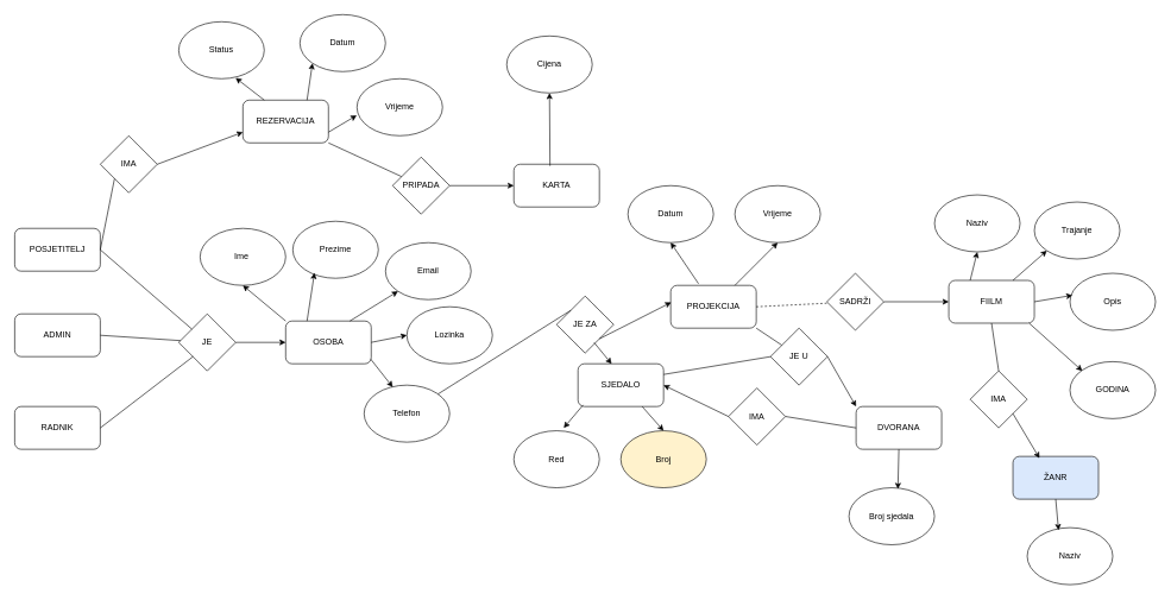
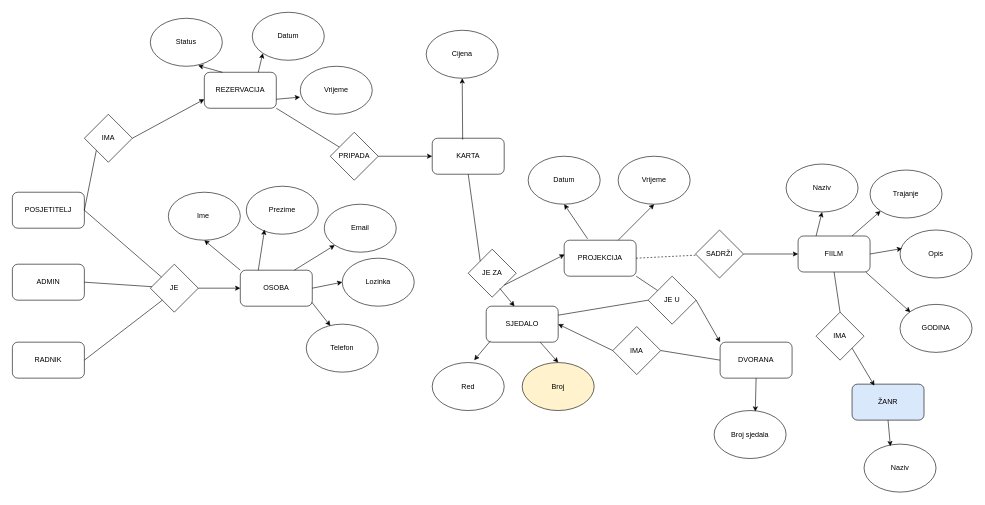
  <mxCell id="0" />
  <mxCell id="1" parent="0" />
  <mxCell id="2" value="OSOBA" style="rounded=1;whiteSpace=wrap;html=1;" parent="1" vertex="1"><mxGeometry x="400" y="450" width="120" height="60" as="geometry" /></mxCell>
- <mxCell id="3" value="REZERVACIJA" style="rounded=1;whiteSpace=wrap;html=1;" parent="1" vertex="1"><mxGeometry x="340" y="140" width="120" height="60" as="geometry" /></mxCell>
+ <mxCell id="3" value="REZERVACIJA" style="rounded=1;whiteSpace=wrap;html=1;" parent="1" vertex="1"><mxGeometry x="340" y="120" width="120" height="60" as="geometry" /></mxCell>
  <mxCell id="4" value="&lt;div&gt;RADNIK&lt;/div&gt;" style="rounded=1;whiteSpace=wrap;html=1;" parent="1" vertex="1"><mxGeometry x="20" y="570" width="120" height="60" as="geometry" /></mxCell>
  <mxCell id="5" value="POSJETITELJ" style="rounded=1;whiteSpace=wrap;html=1;" parent="1" vertex="1"><mxGeometry x="20" y="320" width="120" height="60" as="geometry" /></mxCell>
  <mxCell id="6" value="ADMIN" style="rounded=1;whiteSpace=wrap;html=1;" parent="1" vertex="1"><mxGeometry x="20" y="440" width="120" height="60" as="geometry" /></mxCell>
  <mxCell id="7" value="JE" style="rhombus;whiteSpace=wrap;html=1;" parent="1" vertex="1"><mxGeometry x="250" y="440" width="80" height="80" as="geometry" /></mxCell>
  <mxCell id="8" value="" style="endArrow=none;html=1;rounded=0;exitX=1;exitY=0.5;exitDx=0;exitDy=0;entryX=0;entryY=1;entryDx=0;entryDy=0;" parent="1" source="4" target="7" edge="1"><mxGeometry width="50" height="50" relative="1" as="geometry"><mxPoint x="520" y="490" as="sourcePoint" /><mxPoint x="570" y="440" as="targetPoint" /></mxGeometry></mxCell>
  <mxCell id="9" value="" style="endArrow=none;html=1;rounded=0;exitX=1;exitY=0.5;exitDx=0;exitDy=0;" parent="1" source="6" target="7" edge="1"><mxGeometry width="50" height="50" relative="1" as="geometry"><mxPoint x="150" y="490" as="sourcePoint" /><mxPoint x="200" y="440" as="targetPoint" /></mxGeometry></mxCell>
  <mxCell id="10" value="" style="endArrow=none;html=1;rounded=0;exitX=1;exitY=0.5;exitDx=0;exitDy=0;" parent="1" source="5" target="7" edge="1"><mxGeometry width="50" height="50" relative="1" as="geometry"><mxPoint x="520" y="490" as="sourcePoint" /><mxPoint x="570" y="440" as="targetPoint" /></mxGeometry></mxCell>
  <mxCell id="11" value="" style="endArrow=classic;html=1;rounded=0;exitX=1;exitY=0.5;exitDx=0;exitDy=0;entryX=0;entryY=0.5;entryDx=0;entryDy=0;" parent="1" source="7" target="2" edge="1"><mxGeometry width="50" height="50" relative="1" as="geometry"><mxPoint x="520" y="490" as="sourcePoint" /><mxPoint x="570" y="440" as="targetPoint" /></mxGeometry></mxCell>
  <mxCell id="12" value="" style="endArrow=none;html=1;rounded=0;entryX=0;entryY=1;entryDx=0;entryDy=0;" parent="1" target="13" edge="1"><mxGeometry width="50" height="50" relative="1" as="geometry"><mxPoint x="140" y="350" as="sourcePoint" /><mxPoint x="230" y="310" as="targetPoint" /></mxGeometry></mxCell>
  <mxCell id="13" value="IMA" style="rhombus;whiteSpace=wrap;html=1;" parent="1" vertex="1"><mxGeometry x="140" y="190" width="80" height="80" as="geometry" /></mxCell>
  <mxCell id="14" value="" style="endArrow=classic;html=1;rounded=0;exitX=1;exitY=0.5;exitDx=0;exitDy=0;entryX=0;entryY=0.75;entryDx=0;entryDy=0;" parent="1" source="13" target="3" edge="1"><mxGeometry width="50" height="50" relative="1" as="geometry"><mxPoint x="520" y="490" as="sourcePoint" /><mxPoint x="570" y="440" as="targetPoint" /></mxGeometry></mxCell>
  <mxCell id="15" value="KARTA" style="rounded=1;whiteSpace=wrap;html=1;" parent="1" vertex="1"><mxGeometry x="720" y="230" width="120" height="60" as="geometry" /></mxCell>
  <mxCell id="16" value="PROJEKCIJA" style="rounded=1;whiteSpace=wrap;html=1;" parent="1" vertex="1"><mxGeometry x="940" y="400" width="120" height="60" as="geometry" /></mxCell>
  <mxCell id="17" value="Ime&amp;nbsp;" style="ellipse;whiteSpace=wrap;html=1;" parent="1" vertex="1"><mxGeometry x="280" y="320" width="120" height="80" as="geometry" /></mxCell>
  <mxCell id="18" value="Prezime" style="ellipse;whiteSpace=wrap;html=1;" parent="1" vertex="1"><mxGeometry x="410" y="310" width="120" height="80" as="geometry" /></mxCell>
  <mxCell id="19" value="" style="endArrow=classic;html=1;rounded=0;entryX=0.5;entryY=1;entryDx=0;entryDy=0;exitX=0;exitY=0;exitDx=0;exitDy=0;" parent="1" source="2" target="17" edge="1"><mxGeometry width="50" height="50" relative="1" as="geometry"><mxPoint x="330" y="490" as="sourcePoint" /><mxPoint x="380" y="440" as="targetPoint" /></mxGeometry></mxCell>
  <mxCell id="20" value="" style="endArrow=classic;html=1;rounded=0;entryX=0.253;entryY=0.906;entryDx=0;entryDy=0;exitX=0.25;exitY=0;exitDx=0;exitDy=0;entryPerimeter=0;" parent="1" source="2" target="18" edge="1"><mxGeometry width="50" height="50" relative="1" as="geometry"><mxPoint x="330" y="490" as="sourcePoint" /><mxPoint x="380" y="440" as="targetPoint" /></mxGeometry></mxCell>
  <mxCell id="21" value="Lozinka" style="ellipse;whiteSpace=wrap;html=1;" parent="1" vertex="1"><mxGeometry x="570" y="430" width="120" height="80" as="geometry" /></mxCell>
  <mxCell id="22" value="Email" style="ellipse;whiteSpace=wrap;html=1;" parent="1" vertex="1"><mxGeometry x="540" y="340" width="120" height="80" as="geometry" /></mxCell>
  <mxCell id="23" value="Telefon" style="ellipse;whiteSpace=wrap;html=1;" parent="1" vertex="1"><mxGeometry x="510" y="540" width="120" height="80" as="geometry" /></mxCell>
  <mxCell id="24" value="" style="endArrow=classic;html=1;rounded=0;entryX=0;entryY=1;entryDx=0;entryDy=0;exitX=0.75;exitY=0;exitDx=0;exitDy=0;" parent="1" source="2" target="22" edge="1"><mxGeometry width="50" height="50" relative="1" as="geometry"><mxPoint x="630" y="460" as="sourcePoint" /><mxPoint x="680" y="410" as="targetPoint" /></mxGeometry></mxCell>
  <mxCell id="25" value="" style="endArrow=classic;html=1;rounded=0;entryX=0;entryY=0.5;entryDx=0;entryDy=0;exitX=1;exitY=0.5;exitDx=0;exitDy=0;" parent="1" source="2" target="21" edge="1"><mxGeometry width="50" height="50" relative="1" as="geometry"><mxPoint x="630" y="460" as="sourcePoint" /><mxPoint x="680" y="410" as="targetPoint" /></mxGeometry></mxCell>
  <mxCell id="26" value="" style="endArrow=classic;html=1;rounded=0;exitX=0.994;exitY=0.892;exitDx=0;exitDy=0;exitPerimeter=0;entryX=0.335;entryY=0.035;entryDx=0;entryDy=0;entryPerimeter=0;" parent="1" source="2" target="23" edge="1"><mxGeometry width="50" height="50" relative="1" as="geometry"><mxPoint x="630" y="460" as="sourcePoint" /><mxPoint x="680" y="410" as="targetPoint" /></mxGeometry></mxCell>
  <mxCell id="27" value="Datum" style="ellipse;whiteSpace=wrap;html=1;" parent="1" vertex="1"><mxGeometry x="420" y="20" width="120" height="80" as="geometry" /></mxCell>
  <mxCell id="28" value="Status" style="ellipse;whiteSpace=wrap;html=1;" parent="1" vertex="1"><mxGeometry x="250" y="30" width="120" height="80" as="geometry" /></mxCell>
  <mxCell id="29" value="Vrijeme" style="ellipse;whiteSpace=wrap;html=1;" parent="1" vertex="1"><mxGeometry x="500" width="120" height="80" as="geometry" y="110" /></mxCell>
  <mxCell id="30" value="" style="endArrow=classic;html=1;rounded=0;entryX=-0.003;entryY=0.643;entryDx=0;entryDy=0;entryPerimeter=0;exitX=1;exitY=0.75;exitDx=0;exitDy=0;" parent="1" source="3" target="29" edge="1"><mxGeometry width="50" height="50" relative="1" as="geometry"><mxPoint x="590" y="370" as="sourcePoint" /><mxPoint x="640" y="320" as="targetPoint" /></mxGeometry></mxCell>
  <mxCell id="31" value="" style="endArrow=classic;html=1;rounded=0;entryX=0;entryY=1;entryDx=0;entryDy=0;exitX=0.75;exitY=0;exitDx=0;exitDy=0;" parent="1" source="3" target="27" edge="1"><mxGeometry width="50" height="50" relative="1" as="geometry"><mxPoint x="590" y="370" as="sourcePoint" /><mxPoint x="640" y="320" as="targetPoint" /></mxGeometry></mxCell>
  <mxCell id="32" value="" style="endArrow=classic;html=1;rounded=0;entryX=0.665;entryY=0.985;entryDx=0;entryDy=0;entryPerimeter=0;exitX=0.25;exitY=0;exitDx=0;exitDy=0;" parent="1" source="3" target="28" edge="1"><mxGeometry width="50" height="50" relative="1" as="geometry"><mxPoint x="590" y="370" as="sourcePoint" /><mxPoint x="640" y="320" as="targetPoint" /></mxGeometry></mxCell>
  <mxCell id="33" value="Cijena" style="ellipse;whiteSpace=wrap;html=1;" parent="1" vertex="1"><mxGeometry x="710" y="50" width="120" height="80" as="geometry" /></mxCell>
  <mxCell id="34" value="" style="endArrow=classic;html=1;rounded=0;entryX=0.5;entryY=1;entryDx=0;entryDy=0;exitX=0.423;exitY=0.039;exitDx=0;exitDy=0;exitPerimeter=0;" parent="1" source="15" target="33" edge="1"><mxGeometry width="50" height="50" relative="1" as="geometry"><mxPoint x="840" y="350" as="sourcePoint" /><mxPoint x="890" y="300" as="targetPoint" /></mxGeometry></mxCell>
  <mxCell id="35" value="" style="endArrow=none;html=1;rounded=0;exitX=1;exitY=1;exitDx=0;exitDy=0;" parent="1" source="3" target="36" edge="1"><mxGeometry width="50" height="50" relative="1" as="geometry"><mxPoint x="740" y="340" as="sourcePoint" /><mxPoint x="540" y="230" as="targetPoint" /></mxGeometry></mxCell>
  <mxCell id="36" value="PRIPADA" style="rhombus;whiteSpace=wrap;html=1;" parent="1" vertex="1"><mxGeometry x="550" y="220" width="80" height="80" as="geometry" /></mxCell>
  <mxCell id="37" value="" style="endArrow=classic;html=1;rounded=0;exitX=1;exitY=0.5;exitDx=0;exitDy=0;entryX=0;entryY=0.5;entryDx=0;entryDy=0;" parent="1" source="36" target="15" edge="1"><mxGeometry width="50" height="50" relative="1" as="geometry"><mxPoint x="740" y="340" as="sourcePoint" /><mxPoint x="790" y="290" as="targetPoint" /></mxGeometry></mxCell>
  <mxCell id="38" value="Datum" style="ellipse;whiteSpace=wrap;html=1;" parent="1" vertex="1"><mxGeometry x="880" y="260" width="120" height="80" as="geometry" /></mxCell>
  <mxCell id="39" value="Vrijeme" style="ellipse;whiteSpace=wrap;html=1;" parent="1" vertex="1"><mxGeometry x="1030" y="260" width="120" height="80" as="geometry" /></mxCell>
  <mxCell id="40" value="" style="endArrow=classic;html=1;rounded=0;entryX=0.5;entryY=1;entryDx=0;entryDy=0;exitX=0.325;exitY=-0.04;exitDx=0;exitDy=0;exitPerimeter=0;" parent="1" source="16" target="38" edge="1"><mxGeometry width="50" height="50" relative="1" as="geometry"><mxPoint x="780" y="370" as="sourcePoint" /><mxPoint x="830" y="320" as="targetPoint" /></mxGeometry></mxCell>
  <mxCell id="41" value="" style="endArrow=classic;html=1;rounded=0;entryX=0.5;entryY=1;entryDx=0;entryDy=0;exitX=0.75;exitY=0;exitDx=0;exitDy=0;" parent="1" source="16" target="39" edge="1"><mxGeometry width="50" height="50" relative="1" as="geometry"><mxPoint x="780" y="370" as="sourcePoint" /><mxPoint x="830" y="320" as="targetPoint" /></mxGeometry></mxCell>
  <mxCell id="42" value="JE ZA" style="rhombus;whiteSpace=wrap;html=1;" parent="1" vertex="1"><mxGeometry x="780" y="415" width="80" height="80" as="geometry" /></mxCell>
- <mxCell id="43" value="" style="endArrow=none;html=1;rounded=0;exitX=0;exitY=0;exitDx=0;exitDy=0;" parent="1" source="42" target="23" edge="1"><mxGeometry width="50" height="50" relative="1" as="geometry"><mxPoint x="870" y="480" as="sourcePoint" /><mxPoint x="920" y="430" as="targetPoint" /></mxGeometry></mxCell>
+ <mxCell id="43" value="" style="endArrow=none;html=1;rounded=0;entryX=0.5;entryY=1;entryDx=0;entryDy=0;exitX=0;exitY=0;exitDx=0;exitDy=0;" parent="1" source="42" target="15" edge="1"><mxGeometry width="50" height="50" relative="1" as="geometry"><mxPoint x="870" y="480" as="sourcePoint" /><mxPoint x="920" y="430" as="targetPoint" /></mxGeometry></mxCell>
  <mxCell id="44" value="" style="endArrow=classic;html=1;rounded=0;exitX=1;exitY=1;exitDx=0;exitDy=0;entryX=0.006;entryY=0.398;entryDx=0;entryDy=0;entryPerimeter=0;" parent="1" source="42" target="16" edge="1"><mxGeometry width="50" height="50" relative="1" as="geometry"><mxPoint x="870" y="480" as="sourcePoint" /><mxPoint x="920" y="430" as="targetPoint" /></mxGeometry></mxCell>
  <mxCell id="45" value="SJEDALO" style="rounded=1;whiteSpace=wrap;html=1;" parent="1" vertex="1"><mxGeometry x="810" y="510" width="120" height="60" as="geometry" /></mxCell>
  <mxCell id="46" value="" style="endArrow=classic;html=1;rounded=0;exitX=0.658;exitY=0.816;exitDx=0;exitDy=0;exitPerimeter=0;entryX=0.393;entryY=0.004;entryDx=0;entryDy=0;entryPerimeter=0;" parent="1" source="42" target="45" edge="1"><mxGeometry width="50" height="50" relative="1" as="geometry"><mxPoint x="870" y="480" as="sourcePoint" /><mxPoint x="920" y="430" as="targetPoint" /></mxGeometry></mxCell>
  <mxCell id="47" value="Broj" style="ellipse;whiteSpace=wrap;html=1;fillColor=#fff2cc;" parent="1" vertex="1"><mxGeometry x="870" y="604" width="120" height="80" as="geometry" /></mxCell>
  <mxCell id="48" value="Red" style="ellipse;whiteSpace=wrap;html=1;" parent="1" vertex="1"><mxGeometry x="720" y="604" width="120" height="80" as="geometry" /></mxCell>
  <mxCell id="49" value="" style="endArrow=classic;html=1;rounded=0;exitX=0.06;exitY=0.963;exitDx=0;exitDy=0;exitPerimeter=0;" parent="1" source="45" edge="1"><mxGeometry width="50" height="50" relative="1" as="geometry"><mxPoint x="870" y="480" as="sourcePoint" /><mxPoint x="790" y="600" as="targetPoint" /></mxGeometry></mxCell>
  <mxCell id="50" value="" style="endArrow=classic;html=1;rounded=0;exitX=0.75;exitY=1;exitDx=0;exitDy=0;entryX=0.5;entryY=0;entryDx=0;entryDy=0;" parent="1" source="45" target="47" edge="1"><mxGeometry width="50" height="50" relative="1" as="geometry"><mxPoint x="870" y="480" as="sourcePoint" /><mxPoint x="920" y="430" as="targetPoint" /></mxGeometry></mxCell>
  <mxCell id="51" value="DVORANA" style="rounded=1;whiteSpace=wrap;html=1;" parent="1" vertex="1"><mxGeometry x="1200" y="570" width="120" height="60" as="geometry" /></mxCell>
  <mxCell id="52" value="IMA" style="rhombus;whiteSpace=wrap;html=1;" parent="1" vertex="1"><mxGeometry x="1021" y="544" width="80" height="80" as="geometry" /></mxCell>
  <mxCell id="53" value="" style="endArrow=none;html=1;rounded=0;exitX=1;exitY=0.5;exitDx=0;exitDy=0;entryX=0;entryY=0.5;entryDx=0;entryDy=0;" parent="1" source="52" target="51" edge="1"><mxGeometry width="50" height="50" relative="1" as="geometry"><mxPoint x="1091" y="684" as="sourcePoint" /><mxPoint x="1171" y="694" as="targetPoint" /></mxGeometry></mxCell>
  <mxCell id="54" value="" style="endArrow=classic;html=1;rounded=0;exitX=0;exitY=0.5;exitDx=0;exitDy=0;entryX=1;entryY=0.5;entryDx=0;entryDy=0;" parent="1" source="52" target="45" edge="1"><mxGeometry width="50" height="50" relative="1" as="geometry"><mxPoint x="1020" y="450" as="sourcePoint" /><mxPoint x="1070" y="400" as="targetPoint" /></mxGeometry></mxCell>
  <mxCell id="55" value="Broj sjedala" style="ellipse;whiteSpace=wrap;html=1;" parent="1" vertex="1"><mxGeometry x="1190" y="684" width="120" height="80" as="geometry" /></mxCell>
  <mxCell id="56" value="" style="endArrow=classic;html=1;rounded=0;exitX=0.5;exitY=1;exitDx=0;exitDy=0;entryX=0.572;entryY=0.021;entryDx=0;entryDy=0;entryPerimeter=0;" parent="1" source="51" target="55" edge="1"><mxGeometry width="50" height="50" relative="1" as="geometry"><mxPoint x="1161" y="558" as="sourcePoint" /><mxPoint x="1210" y="664" as="targetPoint" /></mxGeometry></mxCell>
  <mxCell id="57" value="FIILM" style="rounded=1;whiteSpace=wrap;html=1;" parent="1" vertex="1"><mxGeometry x="1330" y="393" width="120" height="60" as="geometry" /></mxCell>
  <mxCell id="58" value="Trajanje" style="ellipse;whiteSpace=wrap;html=1;" parent="1" vertex="1"><mxGeometry x="1450" y="283" width="120" height="80" as="geometry" /></mxCell>
  <mxCell id="59" value="Naziv" style="ellipse;whiteSpace=wrap;html=1;" parent="1" vertex="1"><mxGeometry x="1310" y="273" width="120" height="80" as="geometry" /></mxCell>
  <mxCell id="60" value="Opis" style="ellipse;whiteSpace=wrap;html=1;" parent="1" vertex="1"><mxGeometry x="1500" y="383" width="120" height="80" as="geometry" /></mxCell>
  <mxCell id="61" value="GODINA" style="ellipse;whiteSpace=wrap;html=1;" parent="1" vertex="1"><mxGeometry x="1500" y="507" width="120" height="80" as="geometry" /></mxCell>
  <mxCell id="62" value="" style="endArrow=classic;html=1;rounded=0;entryX=0.5;entryY=1;entryDx=0;entryDy=0;exitX=0.25;exitY=0;exitDx=0;exitDy=0;" parent="1" source="57" target="59" edge="1"><mxGeometry width="50" height="50" relative="1" as="geometry"><mxPoint x="1280" y="453" as="sourcePoint" /><mxPoint x="1320" y="403" as="targetPoint" /></mxGeometry></mxCell>
  <mxCell id="63" value="" style="endArrow=classic;html=1;rounded=0;exitX=0.942;exitY=0.98;exitDx=0;exitDy=0;exitPerimeter=0;entryX=0;entryY=0;entryDx=0;entryDy=0;" parent="1" edge="1"><mxGeometry width="50" height="50" relative="1" as="geometry"><mxPoint x="1442.73" y="453.08" as="sourcePoint" /><mxPoint x="1517.264" y="519.996" as="targetPoint" /></mxGeometry></mxCell>
  <mxCell id="64" value="" style="endArrow=classic;html=1;rounded=0;entryX=0.028;entryY=0.386;entryDx=0;entryDy=0;entryPerimeter=0;" parent="1" target="60" edge="1"><mxGeometry width="50" height="50" relative="1" as="geometry"><mxPoint x="1450" y="423" as="sourcePoint" /><mxPoint x="1500" y="373" as="targetPoint" /></mxGeometry></mxCell>
  <mxCell id="65" value="" style="endArrow=classic;html=1;rounded=0;exitX=0.75;exitY=0;exitDx=0;exitDy=0;entryX=0;entryY=1;entryDx=0;entryDy=0;" parent="1" source="57" target="58" edge="1"><mxGeometry width="50" height="50" relative="1" as="geometry"><mxPoint x="1270" y="453" as="sourcePoint" /><mxPoint x="1320" y="403" as="targetPoint" /></mxGeometry></mxCell>
  <mxCell id="66" value="" style="endArrow=none;html=1;rounded=0;exitX=1;exitY=0.5;exitDx=0;exitDy=0;dashed=1;" parent="1" source="16" target="67" edge="1"><mxGeometry width="50" height="50" relative="1" as="geometry"><mxPoint x="1130" y="420" as="sourcePoint" /><mxPoint x="1140" y="430" as="targetPoint" /></mxGeometry></mxCell>
  <mxCell id="67" value="SADRŽI" style="rhombus;whiteSpace=wrap;html=1;" parent="1" vertex="1"><mxGeometry x="1159" y="383" width="80" height="80" as="geometry" /></mxCell>
  <mxCell id="68" value="" style="endArrow=classic;html=1;rounded=0;entryX=0;entryY=0.5;entryDx=0;entryDy=0;exitX=1;exitY=0.5;exitDx=0;exitDy=0;" parent="1" source="67" target="57" edge="1"><mxGeometry width="50" height="50" relative="1" as="geometry"><mxPoint x="1130" y="450" as="sourcePoint" /><mxPoint x="1180" y="400" as="targetPoint" /></mxGeometry></mxCell>
  <mxCell id="69" value="" style="endArrow=none;html=1;rounded=0;exitX=1;exitY=1;exitDx=0;exitDy=0;" parent="1" source="16" target="70" edge="1"><mxGeometry width="50" height="50" relative="1" as="geometry"><mxPoint x="1010" y="450" as="sourcePoint" /><mxPoint x="1100" y="490" as="targetPoint" /></mxGeometry></mxCell>
  <mxCell id="70" value="JE U" style="rhombus;whiteSpace=wrap;html=1;" parent="1" vertex="1"><mxGeometry x="1080" y="460" width="80" height="80" as="geometry" /></mxCell>
  <mxCell id="71" value="" style="endArrow=classic;html=1;rounded=0;exitX=1;exitY=0.5;exitDx=0;exitDy=0;entryX=0;entryY=0;entryDx=0;entryDy=0;" parent="1" source="70" target="51" edge="1"><mxGeometry width="50" height="50" relative="1" as="geometry"><mxPoint x="1010" y="450" as="sourcePoint" /><mxPoint x="1060" y="400" as="targetPoint" /></mxGeometry></mxCell>
  <mxCell id="72" value="" style="endArrow=none;html=1;rounded=0;exitX=1;exitY=0.25;exitDx=0;exitDy=0;entryX=0;entryY=0.5;entryDx=0;entryDy=0;" parent="1" source="45" target="70" edge="1"><mxGeometry width="50" height="50" relative="1" as="geometry"><mxPoint x="1010" y="450" as="sourcePoint" /><mxPoint x="1060" y="400" as="targetPoint" /></mxGeometry></mxCell>
  <mxCell id="73" value="ŽANR" style="rounded=1;whiteSpace=wrap;html=1;fillColor=#dae8fc;" parent="1" vertex="1"><mxGeometry x="1420" y="640" width="120" height="60" as="geometry" /></mxCell>
  <mxCell id="74" value="IMA" style="rhombus;whiteSpace=wrap;html=1;" parent="1" vertex="1"><mxGeometry x="1360" y="520" width="80" height="80" as="geometry" /></mxCell>
  <mxCell id="75" value="" style="endArrow=none;html=1;rounded=0;exitX=0.5;exitY=1;exitDx=0;exitDy=0;entryX=0.5;entryY=0;entryDx=0;entryDy=0;" parent="1" source="57" target="74" edge="1"><mxGeometry width="50" height="50" relative="1" as="geometry"><mxPoint x="1510" y="450" as="sourcePoint" /><mxPoint x="1560" y="400" as="targetPoint" /></mxGeometry></mxCell>
  <mxCell id="76" value="" style="endArrow=classic;html=1;rounded=0;exitX=1;exitY=1;exitDx=0;exitDy=0;entryX=0.31;entryY=0.042;entryDx=0;entryDy=0;entryPerimeter=0;" parent="1" source="74" target="73" edge="1"><mxGeometry width="50" height="50" relative="1" as="geometry"><mxPoint x="1460" y="600" as="sourcePoint" /><mxPoint x="1534.534" y="666.916" as="targetPoint" /></mxGeometry></mxCell>
  <mxCell id="77" value="Naziv" style="ellipse;whiteSpace=wrap;html=1;" parent="1" vertex="1"><mxGeometry x="1440" y="740" width="120" height="80" as="geometry" /></mxCell>
  <mxCell id="78" value="" style="endArrow=classic;html=1;rounded=0;exitX=0.5;exitY=1;exitDx=0;exitDy=0;entryX=0.366;entryY=0.044;entryDx=0;entryDy=0;entryPerimeter=0;" parent="1" source="73" target="77" edge="1"><mxGeometry width="50" height="50" relative="1" as="geometry"><mxPoint x="1670" y="680" as="sourcePoint" /><mxPoint x="1707" y="743" as="targetPoint" /></mxGeometry></mxCell>
